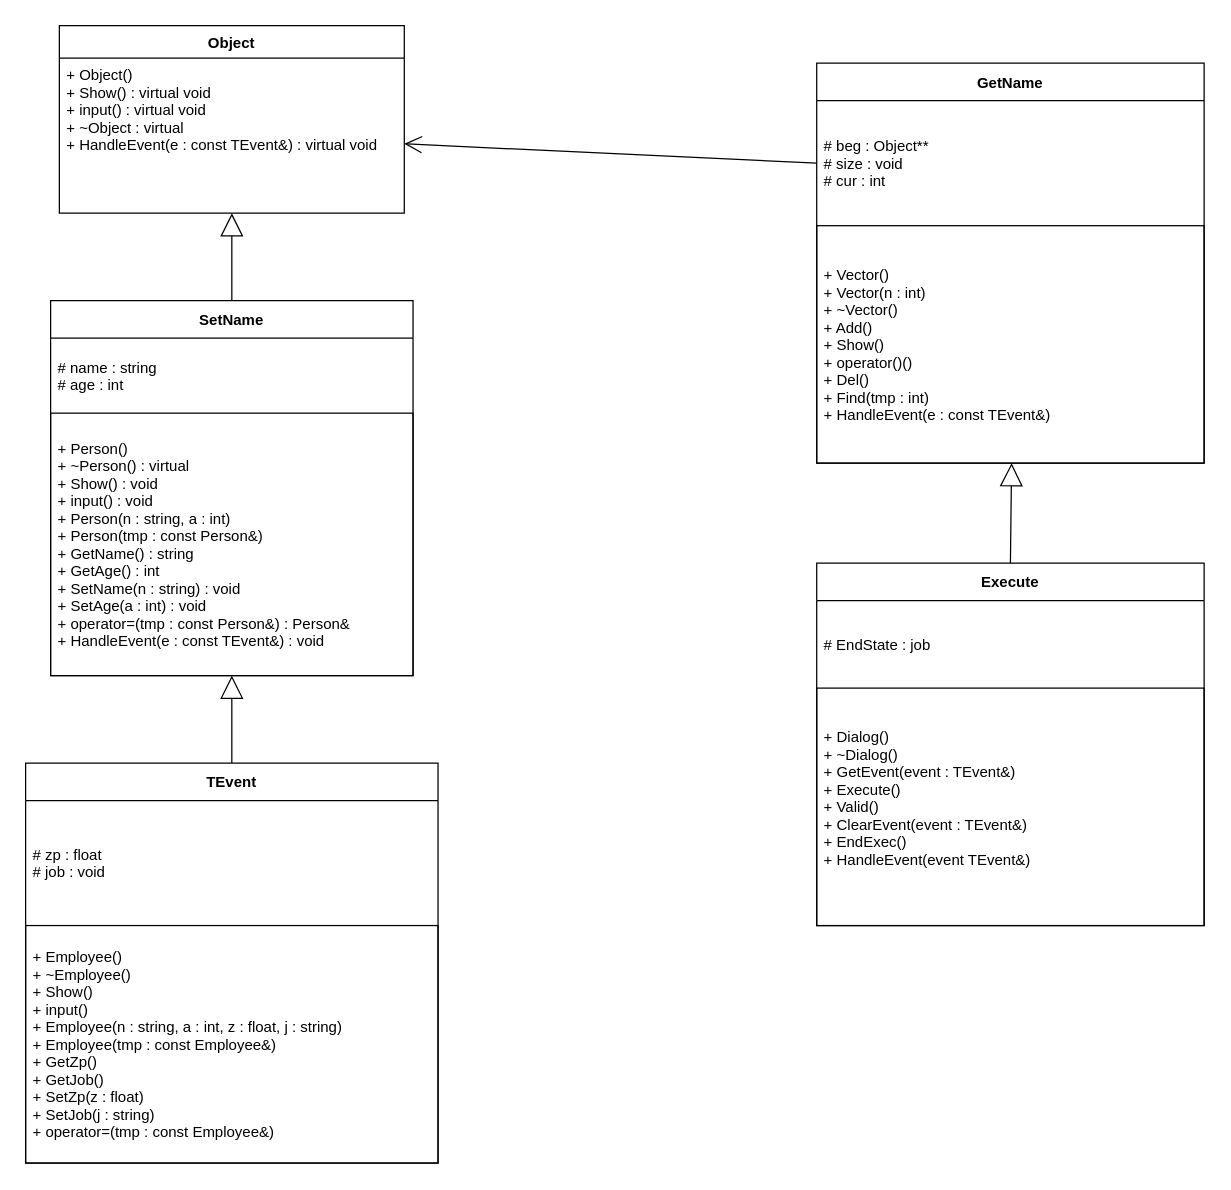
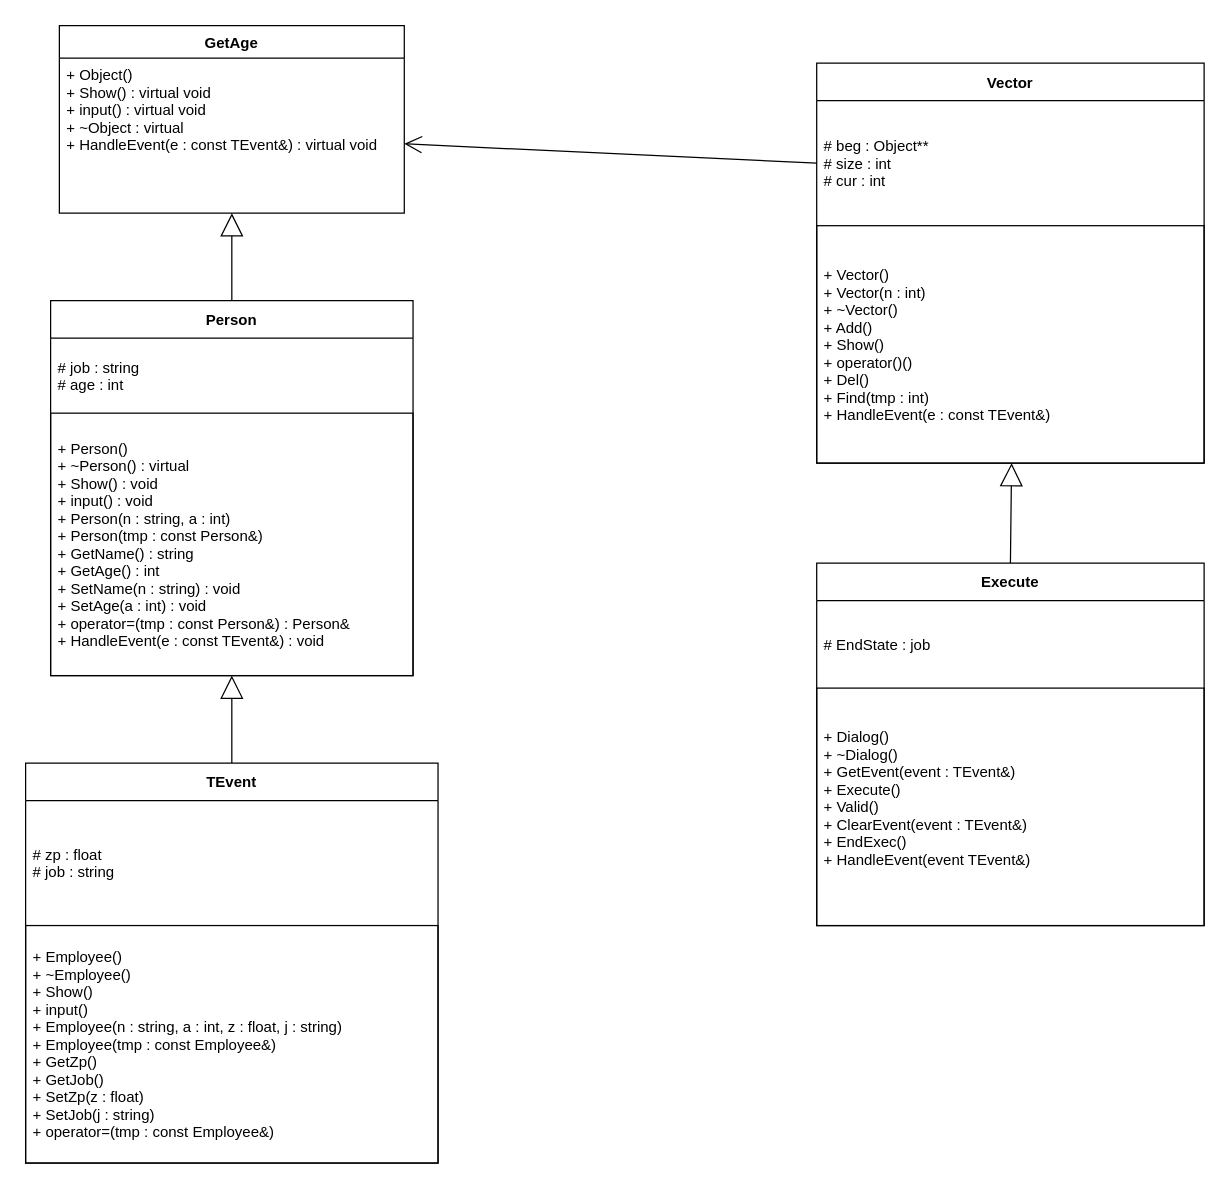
  <mxCell id="0" />
  <mxCell id="1" parent="0" />
- <mxCell id="2" value="SetName" style="swimlane;fontStyle=1;childLayout=stackLayout;horizontal=1;startSize=30;horizontalStack=0;resizeParent=1;resizeParentMax=0;resizeLast=0;collapsible=1;marginBottom=0;swimlaneLine=1;" parent="1" vertex="1"><mxGeometry x="40" y="240" width="290" height="300" as="geometry" /></mxCell>
- <mxCell id="3" value="# name : string&#10;# age : int" style="text;strokeColor=none;fillColor=none;align=left;verticalAlign=middle;spacingLeft=4;spacingRight=4;overflow=hidden;points=[[0,0.5],[1,0.5]];portConstraint=eastwest;rotatable=0;" parent="2" vertex="1"><mxGeometry y="30" width="290" height="60" as="geometry" /></mxCell>
+ <mxCell id="2" value="Person" style="swimlane;fontStyle=1;childLayout=stackLayout;horizontal=1;startSize=30;horizontalStack=0;resizeParent=1;resizeParentMax=0;resizeLast=0;collapsible=1;marginBottom=0;swimlaneLine=1;" parent="1" vertex="1"><mxGeometry x="40" y="240" width="290" height="300" as="geometry" /></mxCell>
+ <mxCell id="3" value="# job : string&#10;# age : int" style="text;strokeColor=none;fillColor=none;align=left;verticalAlign=middle;spacingLeft=4;spacingRight=4;overflow=hidden;points=[[0,0.5],[1,0.5]];portConstraint=eastwest;rotatable=0;" parent="2" vertex="1"><mxGeometry y="30" width="290" height="60" as="geometry" /></mxCell>
  <mxCell id="4" value="+ Person()&#10;+ ~Person() : virtual&#10;+ Show() : void&#10;+ input() : void&#10;+ Person(n : string, a : int)&#10;+ Person(tmp : const Person&amp;)&#10;+ GetName() : string&#10;+ GetAge() : int&#10;+ SetName(n : string) : void&#10;+ SetAge(a : int) : void&#10;+ operator=(tmp : const Person&amp;) : Person&amp;&#10;+ HandleEvent(e : const TEvent&amp;) : void" style="text;strokeColor=default;fillColor=none;align=left;verticalAlign=middle;spacingLeft=4;spacingRight=4;overflow=hidden;points=[[0,0.5],[1,0.5]];portConstraint=eastwest;rotatable=0;" parent="2" vertex="1"><mxGeometry y="90" width="290" height="210" as="geometry" /></mxCell>
  <mxCell id="5" value="TEvent" style="swimlane;fontStyle=1;childLayout=stackLayout;horizontal=1;startSize=30;horizontalStack=0;resizeParent=1;resizeParentMax=0;resizeLast=0;collapsible=1;marginBottom=0;swimlaneLine=1;" parent="1" vertex="1"><mxGeometry x="20" y="610" width="330" height="320" as="geometry" /></mxCell>
- <mxCell id="6" value="# zp : float&#10;# job : void" style="text;strokeColor=none;fillColor=none;align=left;verticalAlign=middle;spacingLeft=4;spacingRight=4;overflow=hidden;points=[[0,0.5],[1,0.5]];portConstraint=eastwest;rotatable=0;" parent="5" vertex="1"><mxGeometry y="30" width="330" height="100" as="geometry" /></mxCell>
+ <mxCell id="6" value="# zp : float&#10;# job : string" style="text;strokeColor=none;fillColor=none;align=left;verticalAlign=middle;spacingLeft=4;spacingRight=4;overflow=hidden;points=[[0,0.5],[1,0.5]];portConstraint=eastwest;rotatable=0;" parent="5" vertex="1"><mxGeometry y="30" width="330" height="100" as="geometry" /></mxCell>
  <mxCell id="7" value="+ Employee()&#10;+ ~Employee()&#10;+ Show()&#10;+ input()&#10;+ Employee(n : string, a : int, z : float, j : string)&#10;+ Employee(tmp : const Employee&amp;)&#10;+ GetZp()&#10;+ GetJob()&#10;+ SetZp(z : float)&#10;+ SetJob(j : string)&#10;+ operator=(tmp : const Employee&amp;)" style="text;strokeColor=default;fillColor=none;align=left;verticalAlign=middle;spacingLeft=4;spacingRight=4;overflow=hidden;points=[[0,0.5],[1,0.5]];portConstraint=eastwest;rotatable=0;fontStyle=0" parent="5" vertex="1"><mxGeometry y="130" width="330" height="190" as="geometry" /></mxCell>
- <mxCell id="8" value="Object" style="swimlane;fontStyle=1;childLayout=stackLayout;horizontal=1;startSize=26;fillColor=none;horizontalStack=0;resizeParent=1;resizeParentMax=0;resizeLast=0;collapsible=1;marginBottom=0;" vertex="1" parent="1"><mxGeometry x="47" y="20" width="276" height="150" as="geometry" /></mxCell>
+ <mxCell id="8" value="GetAge" style="swimlane;fontStyle=1;childLayout=stackLayout;horizontal=1;startSize=26;fillColor=none;horizontalStack=0;resizeParent=1;resizeParentMax=0;resizeLast=0;collapsible=1;marginBottom=0;" vertex="1" parent="1"><mxGeometry x="47" y="20" width="276" height="150" as="geometry" /></mxCell>
  <mxCell id="9" value="+ Object()&#10;+ Show() : virtual void&#10;+ input() : virtual void&#10;+ ~Object : virtual&#10;+ HandleEvent(e : const TEvent&amp;) : virtual void" style="text;strokeColor=none;fillColor=none;align=left;verticalAlign=top;spacingLeft=4;spacingRight=4;overflow=hidden;rotatable=0;points=[[0,0.5],[1,0.5]];portConstraint=eastwest;" vertex="1" parent="8"><mxGeometry y="26" width="276" height="124" as="geometry" /></mxCell>
- <mxCell id="10" value="GetName" style="swimlane;fontStyle=1;childLayout=stackLayout;horizontal=1;startSize=30;horizontalStack=0;resizeParent=1;resizeParentMax=0;resizeLast=0;collapsible=1;marginBottom=0;swimlaneLine=1;" vertex="1" parent="1"><mxGeometry x="653" y="50" width="310" height="320" as="geometry" /></mxCell>
- <mxCell id="11" value="# beg : Object**&#10;# size : void&#10;# cur : int" style="text;strokeColor=none;fillColor=none;align=left;verticalAlign=middle;spacingLeft=4;spacingRight=4;overflow=hidden;points=[[0,0.5],[1,0.5]];portConstraint=eastwest;rotatable=0;" vertex="1" parent="10"><mxGeometry y="30" width="310" height="100" as="geometry" /></mxCell>
+ <mxCell id="10" value="Vector" style="swimlane;fontStyle=1;childLayout=stackLayout;horizontal=1;startSize=30;horizontalStack=0;resizeParent=1;resizeParentMax=0;resizeLast=0;collapsible=1;marginBottom=0;swimlaneLine=1;" vertex="1" parent="1"><mxGeometry x="653" y="50" width="310" height="320" as="geometry" /></mxCell>
+ <mxCell id="11" value="# beg : Object**&#10;# size : int&#10;# cur : int" style="text;strokeColor=none;fillColor=none;align=left;verticalAlign=middle;spacingLeft=4;spacingRight=4;overflow=hidden;points=[[0,0.5],[1,0.5]];portConstraint=eastwest;rotatable=0;" vertex="1" parent="10"><mxGeometry y="30" width="310" height="100" as="geometry" /></mxCell>
  <mxCell id="12" value="+ Vector()&#10;+ Vector(n : int)&#10;+ ~Vector()&#10;+ Add()&#10;+ Show()&#10;+ operator()()&#10;+ Del()&#10;+ Find(tmp : int)&#10;+ HandleEvent(e : const TEvent&amp;)" style="text;strokeColor=default;fillColor=none;align=left;verticalAlign=middle;spacingLeft=4;spacingRight=4;overflow=hidden;points=[[0,0.5],[1,0.5]];portConstraint=eastwest;rotatable=0;fontStyle=0" vertex="1" parent="10"><mxGeometry y="130" width="310" height="190" as="geometry" /></mxCell>
  <mxCell id="13" value="Execute" style="swimlane;fontStyle=1;childLayout=stackLayout;horizontal=1;startSize=30;horizontalStack=0;resizeParent=1;resizeParentMax=0;resizeLast=0;collapsible=1;marginBottom=0;swimlaneLine=1;" vertex="1" parent="1"><mxGeometry x="653" y="450" width="310" height="290" as="geometry" /></mxCell>
  <mxCell id="14" value="# EndState : job" style="text;strokeColor=none;fillColor=none;align=left;verticalAlign=middle;spacingLeft=4;spacingRight=4;overflow=hidden;points=[[0,0.5],[1,0.5]];portConstraint=eastwest;rotatable=0;" vertex="1" parent="13"><mxGeometry y="30" width="310" height="70" as="geometry" /></mxCell>
  <mxCell id="15" value="+ Dialog()&#10;+ ~Dialog()&#10;+ GetEvent(event : TEvent&amp;)&#10;+ Execute()&#10;+ Valid()&#10;+ ClearEvent(event : TEvent&amp;)&#10;+ EndExec()&#10;+ HandleEvent(event TEvent&amp;)&#10;" style="text;strokeColor=default;fillColor=none;align=left;verticalAlign=middle;spacingLeft=4;spacingRight=4;overflow=hidden;points=[[0,0.5],[1,0.5]];portConstraint=eastwest;rotatable=0;fontStyle=0" vertex="1" parent="13"><mxGeometry y="100" width="310" height="190" as="geometry" /></mxCell>
  <mxCell id="16" value="" style="endArrow=block;endSize=16;endFill=0;html=1;exitX=0.5;exitY=0;exitDx=0;exitDy=0;" edge="1" parent="1" source="2" target="9"><mxGeometry width="160" relative="1" as="geometry"><mxPoint x="453" y="320" as="sourcePoint" /><mxPoint x="613" y="320" as="targetPoint" /></mxGeometry></mxCell>
  <mxCell id="17" value="" style="endArrow=block;endSize=16;endFill=0;html=1;exitX=0.5;exitY=0;exitDx=0;exitDy=0;" edge="1" parent="1" source="5" target="4"><mxGeometry width="160" relative="1" as="geometry"><mxPoint x="463" y="330" as="sourcePoint" /><mxPoint x="623" y="330" as="targetPoint" /></mxGeometry></mxCell>
  <mxCell id="18" value="" style="endArrow=block;endSize=16;endFill=0;html=1;exitX=0.5;exitY=0;exitDx=0;exitDy=0;entryX=0.503;entryY=1;entryDx=0;entryDy=0;entryPerimeter=0;" edge="1" parent="1" source="13" target="12"><mxGeometry width="160" relative="1" as="geometry"><mxPoint x="473" y="340" as="sourcePoint" /><mxPoint x="633" y="340" as="targetPoint" /></mxGeometry></mxCell>
  <mxCell id="19" value="" style="endArrow=open;endFill=1;endSize=12;html=1;exitX=0;exitY=0.5;exitDx=0;exitDy=0;" edge="1" parent="1" source="11" target="9"><mxGeometry width="160" relative="1" as="geometry"><mxPoint x="543" y="350" as="sourcePoint" /><mxPoint x="703" y="350" as="targetPoint" /></mxGeometry></mxCell>
